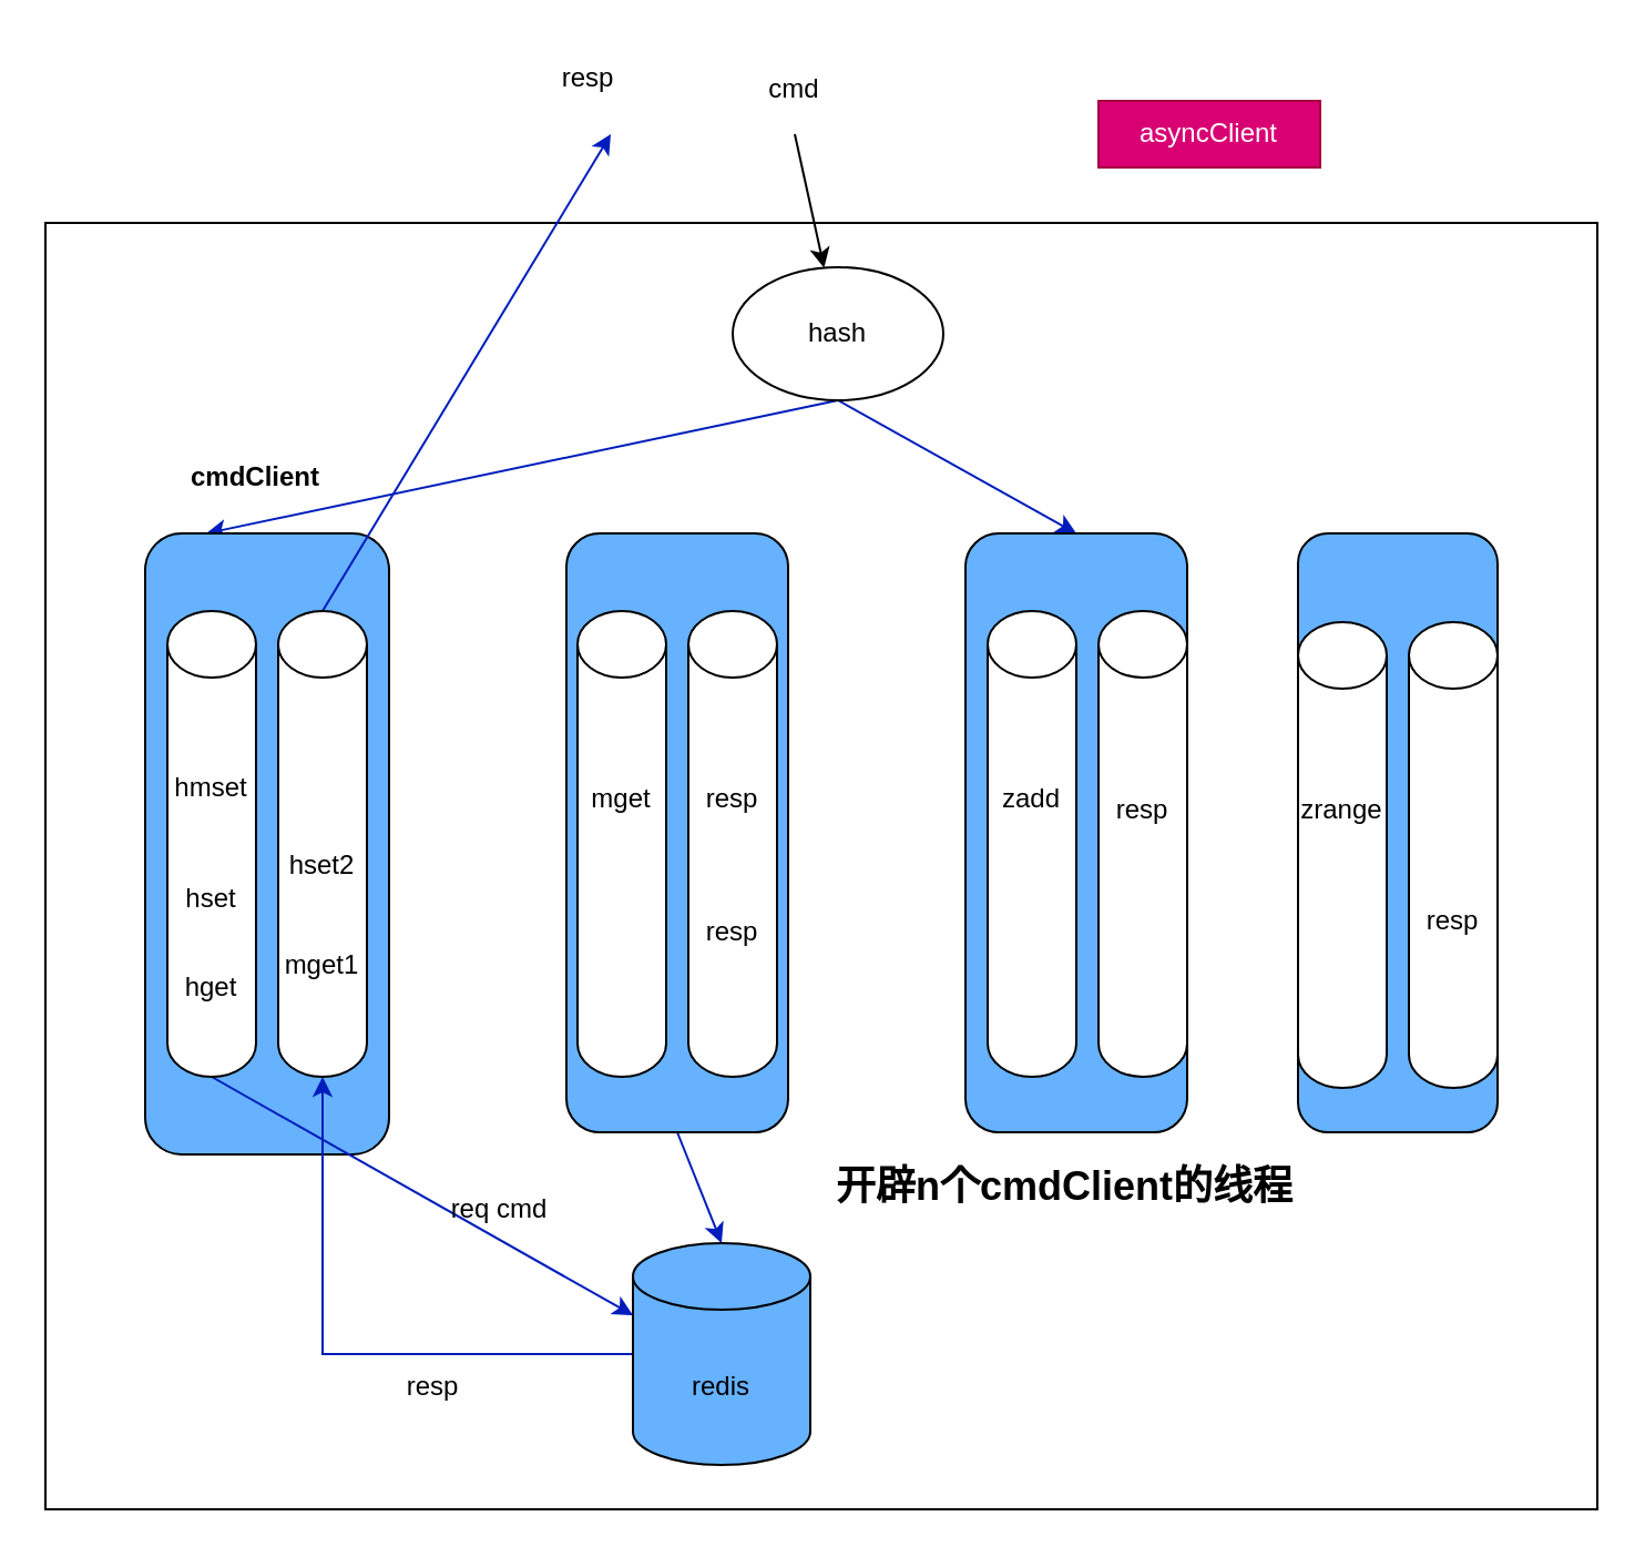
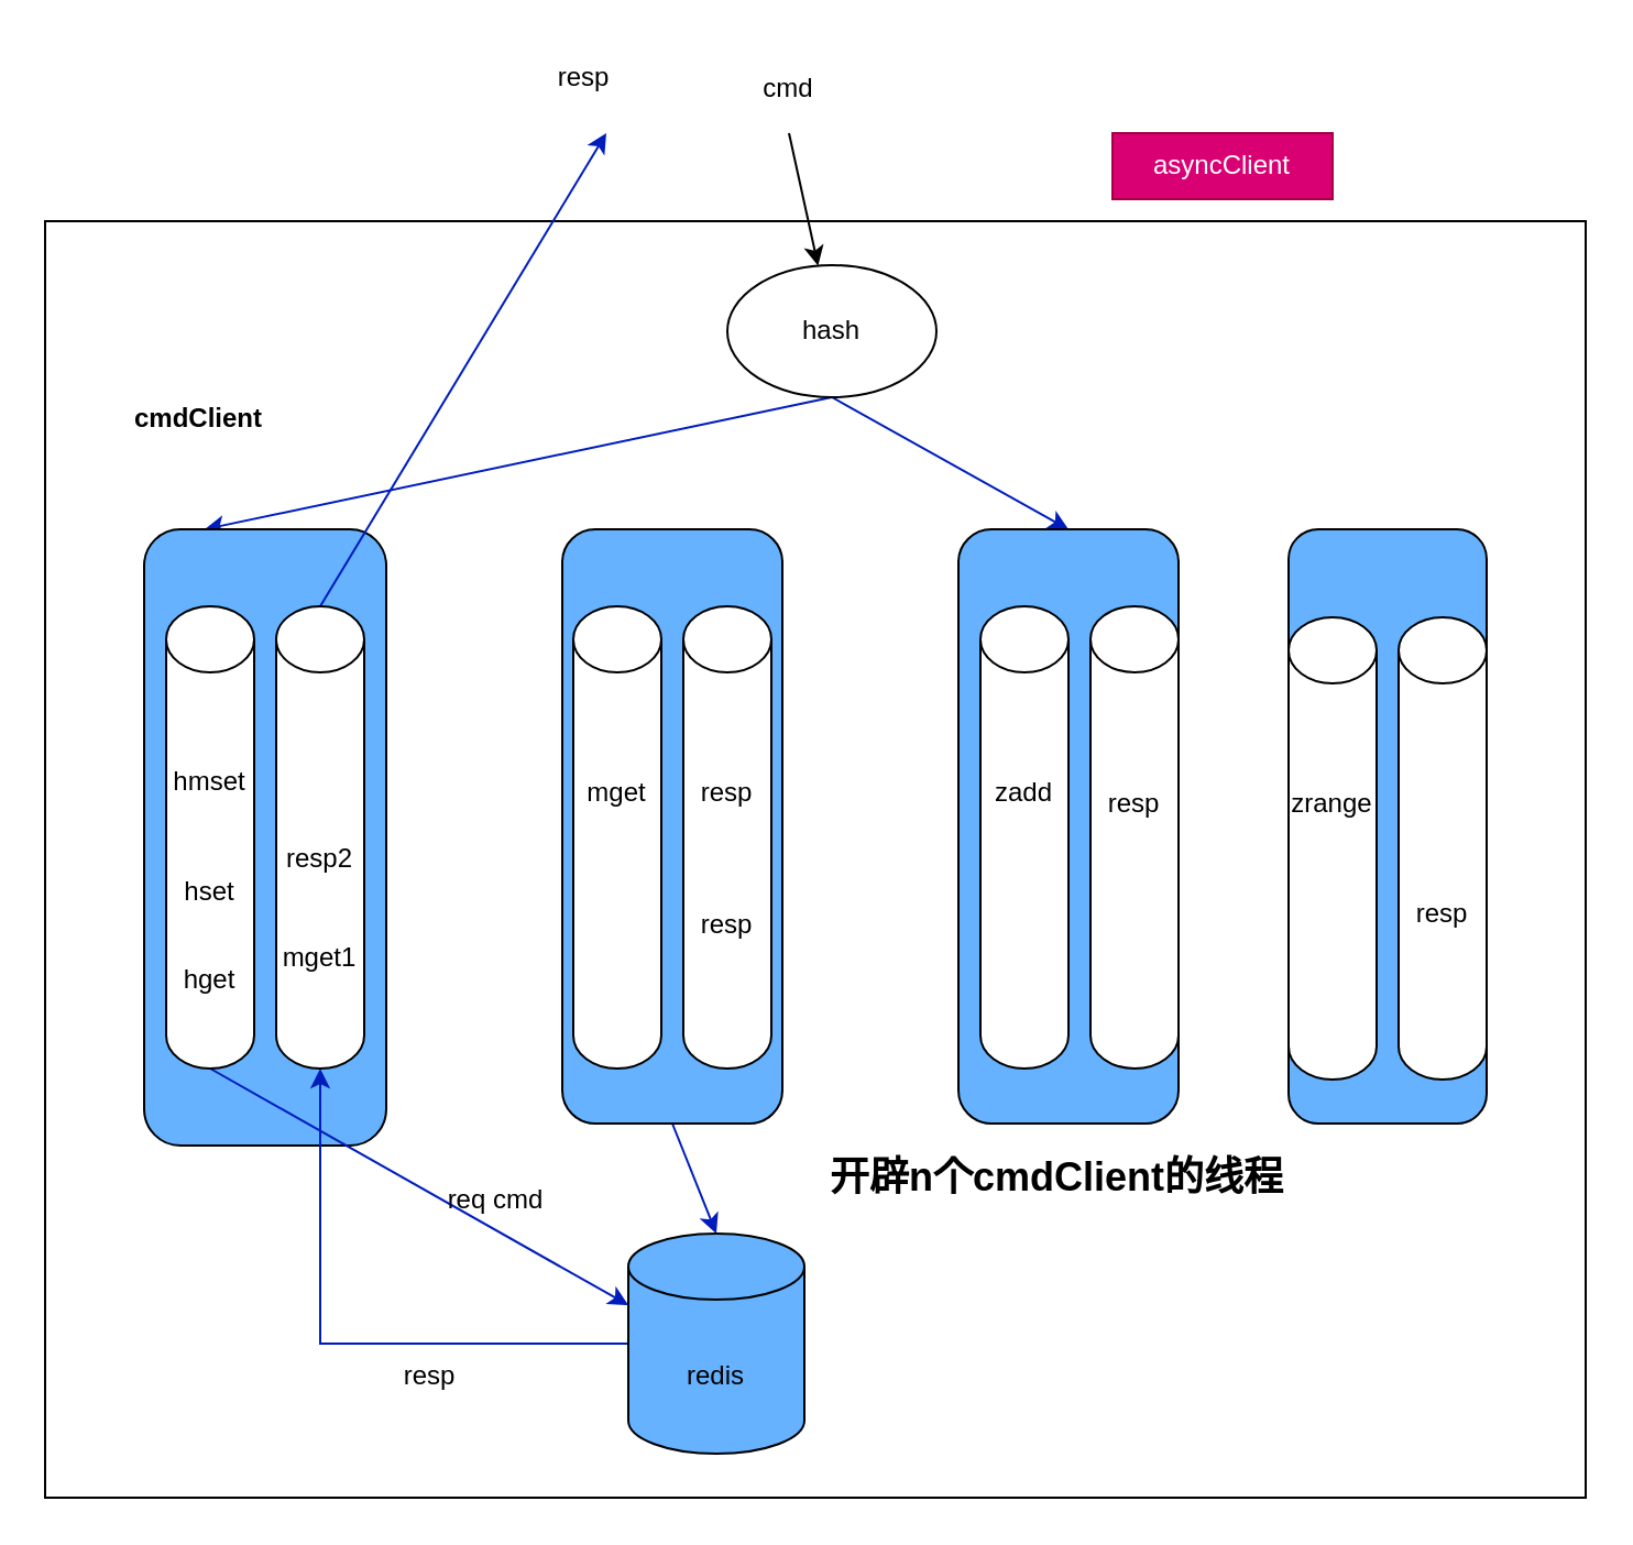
  <mxCell id="0" />
  <mxCell id="1" parent="0" />
  <mxCell id="2" value="" style="rounded=0;whiteSpace=wrap;html=1;" parent="1" vertex="1"><mxGeometry x="20" y="100" width="700" height="580" as="geometry" /></mxCell>
  <mxCell id="3" style="edgeStyle=none;rounded=0;orthogonalLoop=1;jettySize=auto;html=1;exitX=0.5;exitY=1;exitDx=0;exitDy=0;entryX=0.5;entryY=0;entryDx=0;entryDy=0;fontSize=18;fillColor=#0050ef;strokeColor=#001DBC;" parent="1" source="5" target="9" edge="1"><mxGeometry relative="1" as="geometry" /></mxCell>
  <mxCell id="4" style="edgeStyle=none;rounded=0;orthogonalLoop=1;jettySize=auto;html=1;exitX=0.5;exitY=1;exitDx=0;exitDy=0;entryX=0.25;entryY=0;entryDx=0;entryDy=0;fillColor=#0050ef;strokeColor=#001DBC;" parent="1" source="5" target="6" edge="1"><mxGeometry relative="1" as="geometry" /></mxCell>
  <mxCell id="5" value="hash" style="ellipse;whiteSpace=wrap;html=1;" parent="1" vertex="1"><mxGeometry x="330" y="120" width="95" height="60" as="geometry" /></mxCell>
  <mxCell id="6" value="" style="rounded=1;whiteSpace=wrap;html=1;fillColor=#66B2FF;" parent="1" vertex="1"><mxGeometry x="65" y="240" width="110" height="280" as="geometry" /></mxCell>
  <mxCell id="7" style="edgeStyle=none;rounded=0;orthogonalLoop=1;jettySize=auto;html=1;exitX=0.5;exitY=1;exitDx=0;exitDy=0;entryX=0.5;entryY=0;entryDx=0;entryDy=0;entryPerimeter=0;fontSize=18;fillColor=#0050ef;strokeColor=#001DBC;" parent="1" source="8" target="15" edge="1"><mxGeometry relative="1" as="geometry" /></mxCell>
  <mxCell id="8" value="" style="rounded=1;whiteSpace=wrap;html=1;fillColor=#66B2FF;" parent="1" vertex="1"><mxGeometry x="255" y="240" width="100" height="270" as="geometry" /></mxCell>
  <mxCell id="9" value="" style="rounded=1;whiteSpace=wrap;html=1;fillColor=#66B2FF;" parent="1" vertex="1"><mxGeometry x="435" y="240" width="100" height="270" as="geometry" /></mxCell>
  <mxCell id="10" value="" style="rounded=1;whiteSpace=wrap;html=1;fillColor=#66B2FF;" parent="1" vertex="1"><mxGeometry x="585" y="240" width="90" height="270" as="geometry" /></mxCell>
- <mxCell id="11" value="&lt;b&gt;cmdClient&lt;/b&gt;" style="text;html=1;strokeColor=none;fillColor=none;align=center;verticalAlign=middle;whiteSpace=wrap;rounded=0;" parent="1" vertex="1"><mxGeometry x="85" y="200" width="60" height="30" as="geometry" /></mxCell>
+ <mxCell id="11" value="&lt;b&gt;cmdClient&lt;/b&gt;" style="text;html=1;strokeColor=none;fillColor=none;align=center;verticalAlign=middle;whiteSpace=wrap;rounded=0;" parent="1" vertex="1"><mxGeometry x="60" y="175" width="60" height="30" as="geometry" /></mxCell>
  <mxCell id="12" style="edgeStyle=none;rounded=0;orthogonalLoop=1;jettySize=auto;html=1;" parent="1" target="5" edge="1"><mxGeometry relative="1" as="geometry"><mxPoint x="358" y="60" as="sourcePoint" /></mxGeometry></mxCell>
  <mxCell id="13" value="cmd" style="text;html=1;strokeColor=none;fillColor=none;align=center;verticalAlign=middle;whiteSpace=wrap;rounded=0;" parent="1" vertex="1"><mxGeometry x="318.75" y="20" width="77.5" height="40" as="geometry" /></mxCell>
  <mxCell id="14" style="edgeStyle=orthogonalEdgeStyle;rounded=0;orthogonalLoop=1;jettySize=auto;html=1;exitX=0;exitY=0.5;exitDx=0;exitDy=0;exitPerimeter=0;entryX=0.5;entryY=1;entryDx=0;entryDy=0;entryPerimeter=0;fillColor=#0050ef;strokeColor=#001DBC;" parent="1" source="15" target="22" edge="1"><mxGeometry relative="1" as="geometry" /></mxCell>
  <mxCell id="15" value="" style="shape=cylinder3;whiteSpace=wrap;html=1;boundedLbl=1;backgroundOutline=1;size=15;fillColor=#66B2FF;" parent="1" vertex="1"><mxGeometry x="285" y="560" width="80" height="100" as="geometry" /></mxCell>
  <mxCell id="16" value="redis" style="text;html=1;strokeColor=none;fillColor=none;align=center;verticalAlign=middle;whiteSpace=wrap;rounded=0;" parent="1" vertex="1"><mxGeometry x="295" y="610" width="60" height="30" as="geometry" /></mxCell>
  <mxCell id="17" value="&lt;b&gt;&lt;font style=&quot;font-size: 18px&quot;&gt;开辟n个cmdClient的线程&lt;/font&gt;&lt;/b&gt;" style="text;html=1;strokeColor=none;fillColor=none;align=center;verticalAlign=middle;whiteSpace=wrap;rounded=0;" parent="1" vertex="1"><mxGeometry x="375" y="520" width="210" height="30" as="geometry" /></mxCell>
- <mxCell id="18" value="asyncClient" style="text;html=1;strokeColor=#A50040;fillColor=#d80073;align=center;verticalAlign=middle;whiteSpace=wrap;rounded=0;fontColor=#ffffff;" parent="1" vertex="1"><mxGeometry x="495" y="45" width="100" height="30" as="geometry" /></mxCell>
+ <mxCell id="18" value="asyncClient" style="text;html=1;strokeColor=#A50040;fillColor=#d80073;align=center;verticalAlign=middle;whiteSpace=wrap;rounded=0;fontColor=#ffffff;" parent="1" vertex="1"><mxGeometry x="505" y="60" width="100" height="30" as="geometry" /></mxCell>
  <mxCell id="19" style="rounded=0;orthogonalLoop=1;jettySize=auto;html=1;exitX=0.5;exitY=1;exitDx=0;exitDy=0;exitPerimeter=0;entryX=0;entryY=0;entryDx=0;entryDy=32.5;entryPerimeter=0;fillColor=#0050ef;strokeColor=#001DBC;" parent="1" source="20" target="15" edge="1"><mxGeometry relative="1" as="geometry" /></mxCell>
  <mxCell id="20" value="" style="shape=cylinder3;whiteSpace=wrap;html=1;boundedLbl=1;backgroundOutline=1;size=15;" parent="1" vertex="1"><mxGeometry x="75" y="275" width="40" height="210" as="geometry" /></mxCell>
  <mxCell id="21" style="edgeStyle=none;rounded=0;orthogonalLoop=1;jettySize=auto;html=1;exitX=0.5;exitY=0;exitDx=0;exitDy=0;exitPerimeter=0;fillColor=#0050ef;strokeColor=#001DBC;" parent="1" source="22" edge="1"><mxGeometry relative="1" as="geometry"><mxPoint x="275" y="60" as="targetPoint" /></mxGeometry></mxCell>
  <mxCell id="22" value="" style="shape=cylinder3;whiteSpace=wrap;html=1;boundedLbl=1;backgroundOutline=1;size=15;" parent="1" vertex="1"><mxGeometry x="125" y="275" width="40" height="210" as="geometry" /></mxCell>
  <mxCell id="23" value="resp" style="text;html=1;strokeColor=none;fillColor=none;align=center;verticalAlign=middle;whiteSpace=wrap;rounded=0;" parent="1" vertex="1"><mxGeometry x="165" y="610" width="60" height="30" as="geometry" /></mxCell>
  <mxCell id="24" value="req cmd" style="text;html=1;strokeColor=none;fillColor=none;align=center;verticalAlign=middle;whiteSpace=wrap;rounded=0;" parent="1" vertex="1"><mxGeometry x="195" y="530" width="60" height="30" as="geometry" /></mxCell>
  <mxCell id="25" value="hget" style="text;html=1;strokeColor=none;fillColor=none;align=center;verticalAlign=middle;whiteSpace=wrap;rounded=0;" parent="1" vertex="1"><mxGeometry x="65" y="430" width="60" height="30" as="geometry" /></mxCell>
  <mxCell id="26" value="hset" style="text;html=1;strokeColor=none;fillColor=none;align=center;verticalAlign=middle;whiteSpace=wrap;rounded=0;" parent="1" vertex="1"><mxGeometry x="65" y="390" width="60" height="30" as="geometry" /></mxCell>
  <mxCell id="27" value="hmset" style="text;html=1;strokeColor=none;fillColor=none;align=center;verticalAlign=middle;whiteSpace=wrap;rounded=0;" parent="1" vertex="1"><mxGeometry x="65" y="340" width="60" height="30" as="geometry" /></mxCell>
  <mxCell id="28" value="mget1" style="text;html=1;strokeColor=none;fillColor=none;align=center;verticalAlign=middle;whiteSpace=wrap;rounded=0;" parent="1" vertex="1"><mxGeometry x="115" y="420" width="60" height="30" as="geometry" /></mxCell>
- <mxCell id="29" value="hset2" style="text;html=1;strokeColor=none;fillColor=none;align=center;verticalAlign=middle;whiteSpace=wrap;rounded=0;" parent="1" vertex="1"><mxGeometry x="115" y="375" width="60" height="30" as="geometry" /></mxCell>
+ <mxCell id="29" value="resp2" style="text;html=1;strokeColor=none;fillColor=none;align=center;verticalAlign=middle;whiteSpace=wrap;rounded=0;" parent="1" vertex="1"><mxGeometry x="115" y="375" width="60" height="30" as="geometry" /></mxCell>
  <mxCell id="30" value="resp" style="text;html=1;strokeColor=none;fillColor=none;align=center;verticalAlign=middle;whiteSpace=wrap;rounded=0;" parent="1" vertex="1"><mxGeometry x="235" y="20" width="60" height="30" as="geometry" /></mxCell>
  <mxCell id="31" value="" style="shape=cylinder3;whiteSpace=wrap;html=1;boundedLbl=1;backgroundOutline=1;size=15;" vertex="1" parent="1"><mxGeometry x="260" y="275" width="40" height="210" as="geometry" /></mxCell>
  <mxCell id="32" value="" style="shape=cylinder3;whiteSpace=wrap;html=1;boundedLbl=1;backgroundOutline=1;size=15;" vertex="1" parent="1"><mxGeometry x="310" y="275" width="40" height="210" as="geometry" /></mxCell>
  <mxCell id="33" value="" style="shape=cylinder3;whiteSpace=wrap;html=1;boundedLbl=1;backgroundOutline=1;size=15;" vertex="1" parent="1"><mxGeometry x="445" y="275" width="40" height="210" as="geometry" /></mxCell>
  <mxCell id="34" value="" style="shape=cylinder3;whiteSpace=wrap;html=1;boundedLbl=1;backgroundOutline=1;size=15;" vertex="1" parent="1"><mxGeometry x="495" y="275" width="40" height="210" as="geometry" /></mxCell>
  <mxCell id="35" value="" style="shape=cylinder3;whiteSpace=wrap;html=1;boundedLbl=1;backgroundOutline=1;size=15;" vertex="1" parent="1"><mxGeometry x="585" y="280" width="40" height="210" as="geometry" /></mxCell>
  <mxCell id="36" value="" style="shape=cylinder3;whiteSpace=wrap;html=1;boundedLbl=1;backgroundOutline=1;size=15;" vertex="1" parent="1"><mxGeometry x="635" y="280" width="40" height="210" as="geometry" /></mxCell>
  <mxCell id="37" value="mget" style="text;html=1;strokeColor=none;fillColor=none;align=center;verticalAlign=middle;whiteSpace=wrap;rounded=0;" vertex="1" parent="1"><mxGeometry x="250" y="345" width="60" height="30" as="geometry" /></mxCell>
  <mxCell id="38" value="resp" style="text;html=1;strokeColor=none;fillColor=none;align=center;verticalAlign=middle;whiteSpace=wrap;rounded=0;" vertex="1" parent="1"><mxGeometry x="300" y="345" width="60" height="30" as="geometry" /></mxCell>
  <mxCell id="39" value="zadd" style="text;html=1;strokeColor=none;fillColor=none;align=center;verticalAlign=middle;whiteSpace=wrap;rounded=0;" vertex="1" parent="1"><mxGeometry x="435" y="345" width="60" height="30" as="geometry" /></mxCell>
  <mxCell id="40" value="resp" style="text;html=1;strokeColor=none;fillColor=none;align=center;verticalAlign=middle;whiteSpace=wrap;rounded=0;" vertex="1" parent="1"><mxGeometry x="485" y="350" width="60" height="30" as="geometry" /></mxCell>
  <mxCell id="41" value="zrange" style="text;html=1;strokeColor=none;fillColor=none;align=center;verticalAlign=middle;whiteSpace=wrap;rounded=0;" vertex="1" parent="1"><mxGeometry x="575" y="350" width="60" height="30" as="geometry" /></mxCell>
  <mxCell id="42" value="resp" style="text;html=1;strokeColor=none;fillColor=none;align=center;verticalAlign=middle;whiteSpace=wrap;rounded=0;" vertex="1" parent="1"><mxGeometry x="300" y="405" width="60" height="30" as="geometry" /></mxCell>
  <mxCell id="43" value="resp" style="text;html=1;strokeColor=none;fillColor=none;align=center;verticalAlign=middle;whiteSpace=wrap;rounded=0;" vertex="1" parent="1"><mxGeometry x="625" y="400" width="60" height="30" as="geometry" /></mxCell>
